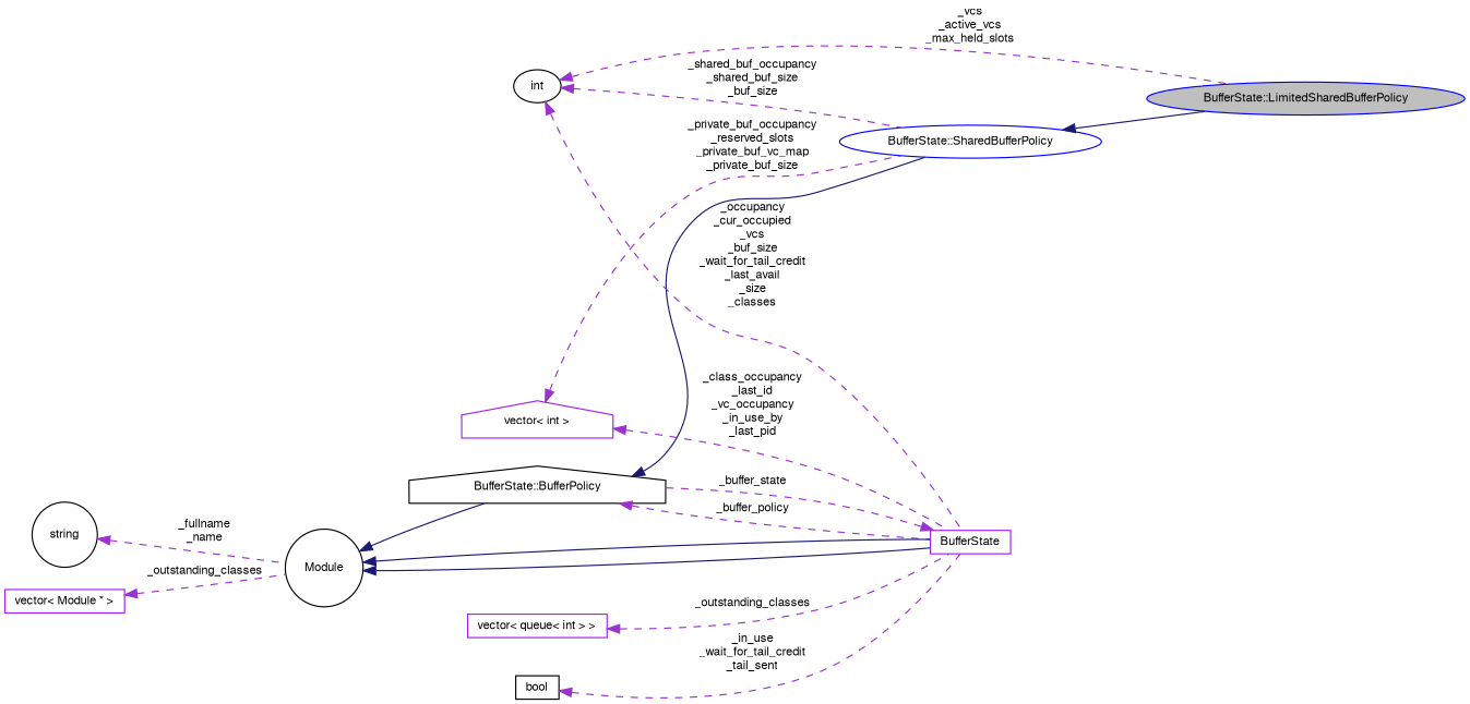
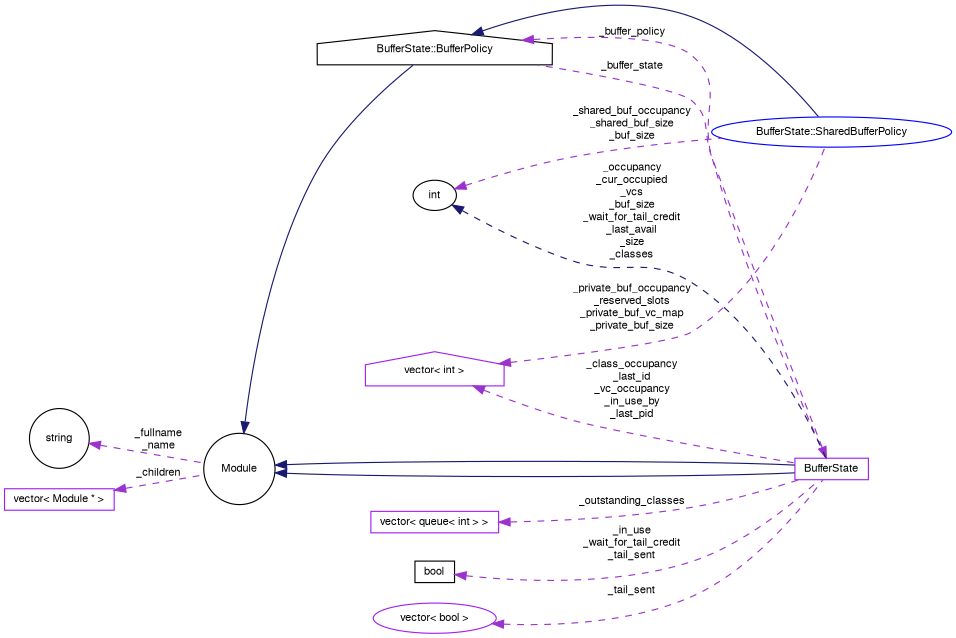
  digraph {
    rankdir=LR
    node [color=black fontname=FreeSans fontsize=10 shape=ellipse]
    edge [color=darkorchid3 dir=back fontname=FreeSans fontsize=10 labelfontname=FreeSans labelfontsize=10 style=dashed]
-   n1 [color=blue fillcolor=grey75 fontcolor=black height=0.2 label="BufferState::LimitedSharedBufferPolicy" style=filled width=0.4]
    n2 [color=blue height=0.2 label="BufferState::SharedBufferPolicy" width=0.4]
    n3 [height=0.2 label="BufferState::BufferPolicy" shape=house width=0.4]
    n4 [color=purple height=0.2 label=BufferState shape=box width=0.4]
    n5 [height=0.2 label=Module shape=circle width=0.4]
    n6 [height=0.2 label=string shape=circle width=0.4]
    n7 [color=purple height=0.2 label="vector\< Module * \>" shape=box width=0.4]
    n8 [color=purple height=0.2 label="vector\< queue\< int \> \>" shape=box width=0.4]
    n9 [height=0.2 label=int width=0.4]
    n10 [height=0.2 label=bool shape=box width=0.4]
    n11 [color=purple height=0.2 label="vector\< int \>" shape=house width=0.4]
-   n2 -> n1 [color=midnightblue style=solid]
+   n12 [color=purple height=0.2 label="vector\< bool \>" width=0.4]
    n3 -> n2 [color=midnightblue style=solid]
    n3 -> n4 [label=_buffer_policy]
    n4 -> n3 [label=_buffer_state]
    n5 -> n3 [color=midnightblue style=solid]
    n5 -> n4 [color=midnightblue style=solid]
    n5 -> n4 [color=midnightblue style=solid]
    n6 -> n5 [label="_fullname\n_name"]
-   n7 -> n5 [label=_outstanding_classes]
+   n7 -> n5 [label=_children]
    n8 -> n4 [label=_outstanding_classes]
-   n9 -> n1 [label="_vcs\n_active_vcs\n_max_held_slots"]
    n9 -> n2 [label="_shared_buf_occupancy\n_shared_buf_size\n_buf_size"]
-   n9 -> n4 [label="_occupancy\n_cur_occupied\n_vcs\n_buf_size\n_wait_for_tail_credit\n_last_avail\n_size\n_classes"]
+   n9 -> n4 [color=midnightblue label="_occupancy\n_cur_occupied\n_vcs\n_buf_size\n_wait_for_tail_credit\n_last_avail\n_size\n_classes"]
    n10 -> n4 [label="_in_use\n_wait_for_tail_credit\n_tail_sent"]
    n11 -> n2 [label="_private_buf_occupancy\n_reserved_slots\n_private_buf_vc_map\n_private_buf_size"]
    n11 -> n4 [label="_class_occupancy\n_last_id\n_vc_occupancy\n_in_use_by\n_last_pid"]
+   n12 -> n4 [label=_tail_sent]
  }
